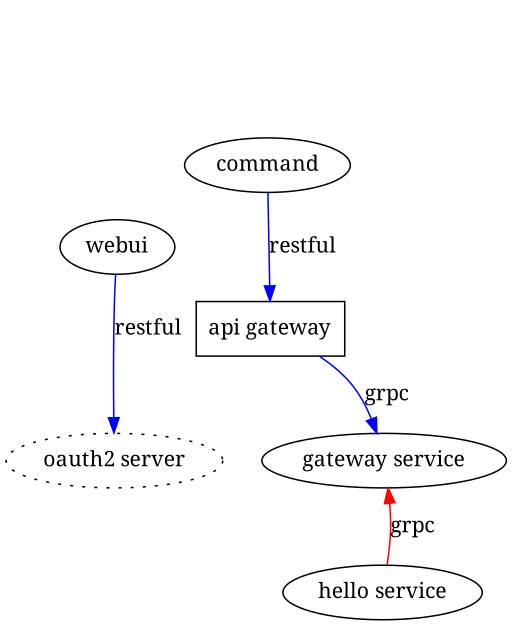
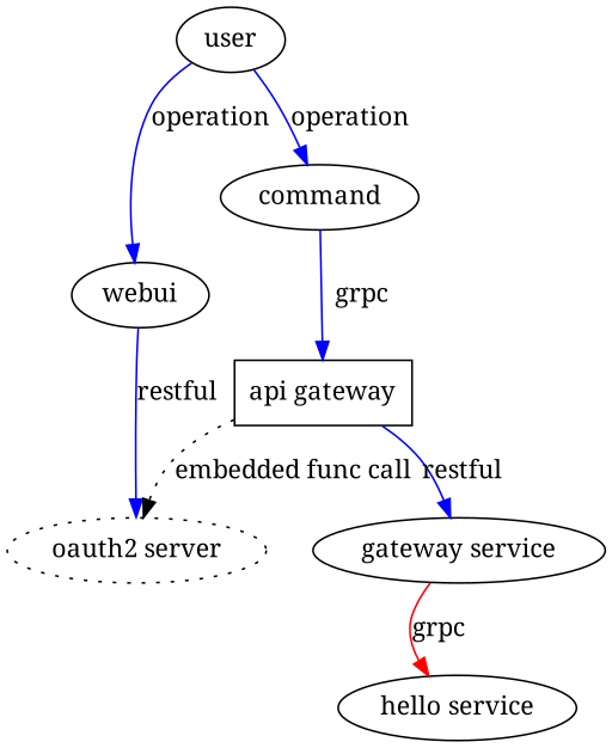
  digraph {
    fontname="Noto Serif"
    node [fontname="Noto Serif"]
    edge [color=blue fontname="Noto Serif"]
+   n1 [label=user]
    n2 [label=webui]
    n3 [label=command]
    n4 [label="oauth2 server" style=dotted]
    n5 [label="api gateway" shape=box]
    n6 [label="gateway service"]
    n7 [label="hello service"]
+   n1 -> n2 [label=operation]
+   n1 -> n3 [label=operation]
    n2 -> n4 [label=restful]
-   n3 -> n5 [label=restful]
-   n5 -> n6 [label=grpc]
-   n7 -> n6 [color=red label=grpc]
+   n3 -> n5 [label=grpc]
+   n5 -> n4 [label="embedded func call" style=dotted color=""]
+   n5 -> n6 [label=restful]
+   n6 -> n7 [color=red label=grpc]
  }
